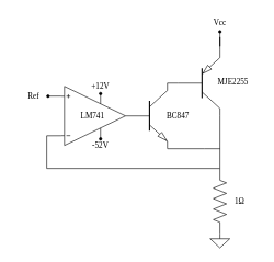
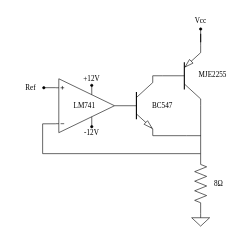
  <mxCell id="0" />
  <mxCell id="1" parent="0" />
  <mxCell id="2" style="edgeStyle=orthogonalEdgeStyle;rounded=0;orthogonalLoop=1;jettySize=auto;html=1;exitX=1;exitY=1;exitDx=0;exitDy=0;exitPerimeter=0;endArrow=none;startFill=0;entryX=0;entryY=0.5;entryDx=0;entryDy=0;entryPerimeter=0;" edge="1" parent="1" source="3" target="7"><mxGeometry relative="1" as="geometry"><mxPoint x="333.778" y="226" as="targetPoint" /></mxGeometry></mxCell>
  <mxCell id="3" value="" style="verticalLabelPosition=bottom;shadow=0;dashed=0;align=center;html=1;verticalAlign=top;shape=mxgraph.electrical.transistors.pnp_transistor_5;" vertex="1" parent="1"><mxGeometry x="270" y="76" width="64" height="100" as="geometry" /></mxCell>
  <mxCell id="4" style="edgeStyle=orthogonalEdgeStyle;rounded=0;orthogonalLoop=1;jettySize=auto;html=1;exitX=1;exitY=1;exitDx=0;exitDy=0;exitPerimeter=0;endArrow=none;startFill=0;" edge="1" parent="1"><mxGeometry relative="1" as="geometry"><mxPoint x="334" y="226" as="targetPoint" /><mxPoint x="253.998" y="226" as="sourcePoint" /><Array as="points"><mxPoint x="310" y="226" /><mxPoint x="310" y="226" /></Array></mxGeometry></mxCell>
  <mxCell id="5" value="" style="verticalLabelPosition=bottom;shadow=0;dashed=0;align=center;html=1;verticalAlign=top;shape=mxgraph.electrical.transistors.npn_transistor_5;" vertex="1" parent="1"><mxGeometry x="190" y="126" width="64" height="100" as="geometry" /></mxCell>
  <mxCell id="6" style="edgeStyle=orthogonalEdgeStyle;rounded=0;orthogonalLoop=1;jettySize=auto;html=1;exitX=0;exitY=0.5;exitDx=0;exitDy=0;exitPerimeter=0;entryX=1;entryY=0;entryDx=0;entryDy=0;entryPerimeter=0;endArrow=none;startFill=0;" edge="1" parent="1" source="3" target="5"><mxGeometry relative="1" as="geometry" /></mxCell>
  <mxCell id="7" value="" style="pointerEvents=1;verticalLabelPosition=bottom;shadow=0;dashed=0;align=center;html=1;verticalAlign=top;shape=mxgraph.electrical.resistors.resistor_2;direction=south;" vertex="1" parent="1"><mxGeometry x="323.8" y="256" width="20" height="100" as="geometry" /></mxCell>
  <mxCell id="8" style="edgeStyle=orthogonalEdgeStyle;rounded=0;orthogonalLoop=1;jettySize=auto;html=1;exitX=0;exitY=0.165;exitDx=0;exitDy=0;exitPerimeter=0;endArrow=none;startFill=0;entryX=0;entryY=0.5;entryDx=0;entryDy=0;entryPerimeter=0;" edge="1" parent="1" source="10" target="7"><mxGeometry relative="1" as="geometry"><mxPoint x="240" y="256" as="targetPoint" /><Array as="points"><mxPoint x="70" y="206" /><mxPoint x="70" y="256" /></Array></mxGeometry></mxCell>
  <mxCell id="9" style="edgeStyle=orthogonalEdgeStyle;rounded=0;orthogonalLoop=1;jettySize=auto;html=1;exitX=0;exitY=0.835;exitDx=0;exitDy=0;exitPerimeter=0;endArrow=none;startFill=0;" edge="1" parent="1" source="10"><mxGeometry relative="1" as="geometry"><mxPoint x="70" y="145.833" as="targetPoint" /></mxGeometry></mxCell>
  <mxCell id="10" value="" style="verticalLabelPosition=bottom;shadow=0;dashed=0;align=center;html=1;verticalAlign=top;shape=mxgraph.electrical.abstract.operational_amp_1;flipV=1;" vertex="1" parent="1"><mxGeometry x="92" y="131" width="98" height="90" as="geometry" /></mxCell>
  <mxCell id="11" value="" style="ellipse;whiteSpace=wrap;html=1;aspect=fixed;fillColor=#000000;" vertex="1" parent="1"><mxGeometry x="150" y="209" width="4" height="4" as="geometry" /></mxCell>
  <mxCell id="12" value="" style="ellipse;whiteSpace=wrap;html=1;aspect=fixed;fillColor=#000000;" vertex="1" parent="1"><mxGeometry x="150" y="140" width="4" height="4" as="geometry" /></mxCell>
  <mxCell id="13" value="&lt;font face=&quot;Times New Roman&quot;&gt;+12V&lt;/font&gt;" style="text;html=1;align=center;verticalAlign=middle;whiteSpace=wrap;rounded=0;" vertex="1" parent="1"><mxGeometry x="122" y="116" width="60" height="30" as="geometry" /></mxCell>
- <mxCell id="14" value="&lt;font face=&quot;Times New Roman&quot;&gt;-52V&lt;/font&gt;" style="text;html=1;align=center;verticalAlign=middle;whiteSpace=wrap;rounded=0;" vertex="1" parent="1"><mxGeometry x="122" y="206" width="60" height="30" as="geometry" /></mxCell>
+ <mxCell id="14" value="&lt;font face=&quot;Times New Roman&quot;&gt;-12V&lt;/font&gt;" style="text;html=1;align=center;verticalAlign=middle;whiteSpace=wrap;rounded=0;" vertex="1" parent="1"><mxGeometry x="122" y="206" width="60" height="30" as="geometry" /></mxCell>
  <mxCell id="15" value="&lt;font face=&quot;Times New Roman&quot;&gt;LM741&lt;/font&gt;" style="text;html=1;align=center;verticalAlign=middle;whiteSpace=wrap;rounded=0;" vertex="1" parent="1"><mxGeometry x="110" y="161" width="60" height="30" as="geometry" /></mxCell>
  <mxCell id="16" value="&lt;font face=&quot;Times New Roman&quot;&gt;MJE2255&lt;/font&gt;" style="text;html=1;align=center;verticalAlign=middle;whiteSpace=wrap;rounded=0;" vertex="1" parent="1"><mxGeometry x="323.8" y="110" width="60" height="30" as="geometry" /></mxCell>
- <mxCell id="17" value="&lt;font face=&quot;Times New Roman&quot;&gt;BC847&lt;/font&gt;" style="text;html=1;align=center;verticalAlign=middle;whiteSpace=wrap;rounded=0;" vertex="1" parent="1"><mxGeometry x="240" y="161" width="60" height="30" as="geometry" /></mxCell>
- <mxCell id="18" value="&lt;font face=&quot;Times New Roman&quot;&gt;1Ω&lt;/font&gt;" style="text;html=1;align=center;verticalAlign=middle;whiteSpace=wrap;rounded=0;" vertex="1" parent="1"><mxGeometry x="334" y="291" width="60" height="30" as="geometry" /></mxCell>
+ <mxCell id="17" value="&lt;font face=&quot;Times New Roman&quot;&gt;BC547&lt;/font&gt;" style="text;html=1;align=center;verticalAlign=middle;whiteSpace=wrap;rounded=0;" vertex="1" parent="1"><mxGeometry x="240" y="161" width="60" height="30" as="geometry" /></mxCell>
+ <mxCell id="18" value="&lt;font face=&quot;Times New Roman&quot;&gt;8Ω&lt;/font&gt;" style="text;html=1;align=center;verticalAlign=middle;whiteSpace=wrap;rounded=0;" vertex="1" parent="1"><mxGeometry x="334" y="291" width="60" height="30" as="geometry" /></mxCell>
  <mxCell id="19" value="" style="edgeStyle=orthogonalEdgeStyle;rounded=0;orthogonalLoop=1;jettySize=auto;html=1;exitX=1;exitY=0;exitDx=0;exitDy=0;exitPerimeter=0;endArrow=none;startFill=0;" edge="1" parent="1" source="3" target="20"><mxGeometry relative="1" as="geometry"><mxPoint x="333.857" y="46" as="targetPoint" /><mxPoint x="334" y="76" as="sourcePoint" /></mxGeometry></mxCell>
  <mxCell id="20" value="" style="ellipse;whiteSpace=wrap;html=1;aspect=fixed;fillColor=#000000;" vertex="1" parent="1"><mxGeometry x="331.8" y="46" width="4" height="4" as="geometry" /></mxCell>
  <mxCell id="21" value="" style="pointerEvents=1;verticalLabelPosition=bottom;shadow=0;dashed=0;align=center;html=1;verticalAlign=top;shape=mxgraph.electrical.signal_sources.signal_ground;" vertex="1" parent="1"><mxGeometry x="318.8" y="356" width="30" height="21" as="geometry" /></mxCell>
  <mxCell id="22" value="&lt;font face=&quot;Times New Roman&quot;&gt;Vcc&lt;/font&gt;" style="text;html=1;align=center;verticalAlign=middle;whiteSpace=wrap;rounded=0;" vertex="1" parent="1"><mxGeometry x="303.8" y="20" width="60" height="30" as="geometry" /></mxCell>
  <mxCell id="23" value="" style="ellipse;whiteSpace=wrap;html=1;aspect=fixed;fillColor=#000000;" vertex="1" parent="1"><mxGeometry x="70" y="144" width="4" height="4" as="geometry" /></mxCell>
  <mxCell id="24" value="&lt;font face=&quot;Times New Roman&quot;&gt;Ref&lt;/font&gt;" style="text;html=1;align=center;verticalAlign=middle;whiteSpace=wrap;rounded=0;" vertex="1" parent="1"><mxGeometry x="20" y="131" width="60" height="30" as="geometry" /></mxCell>
